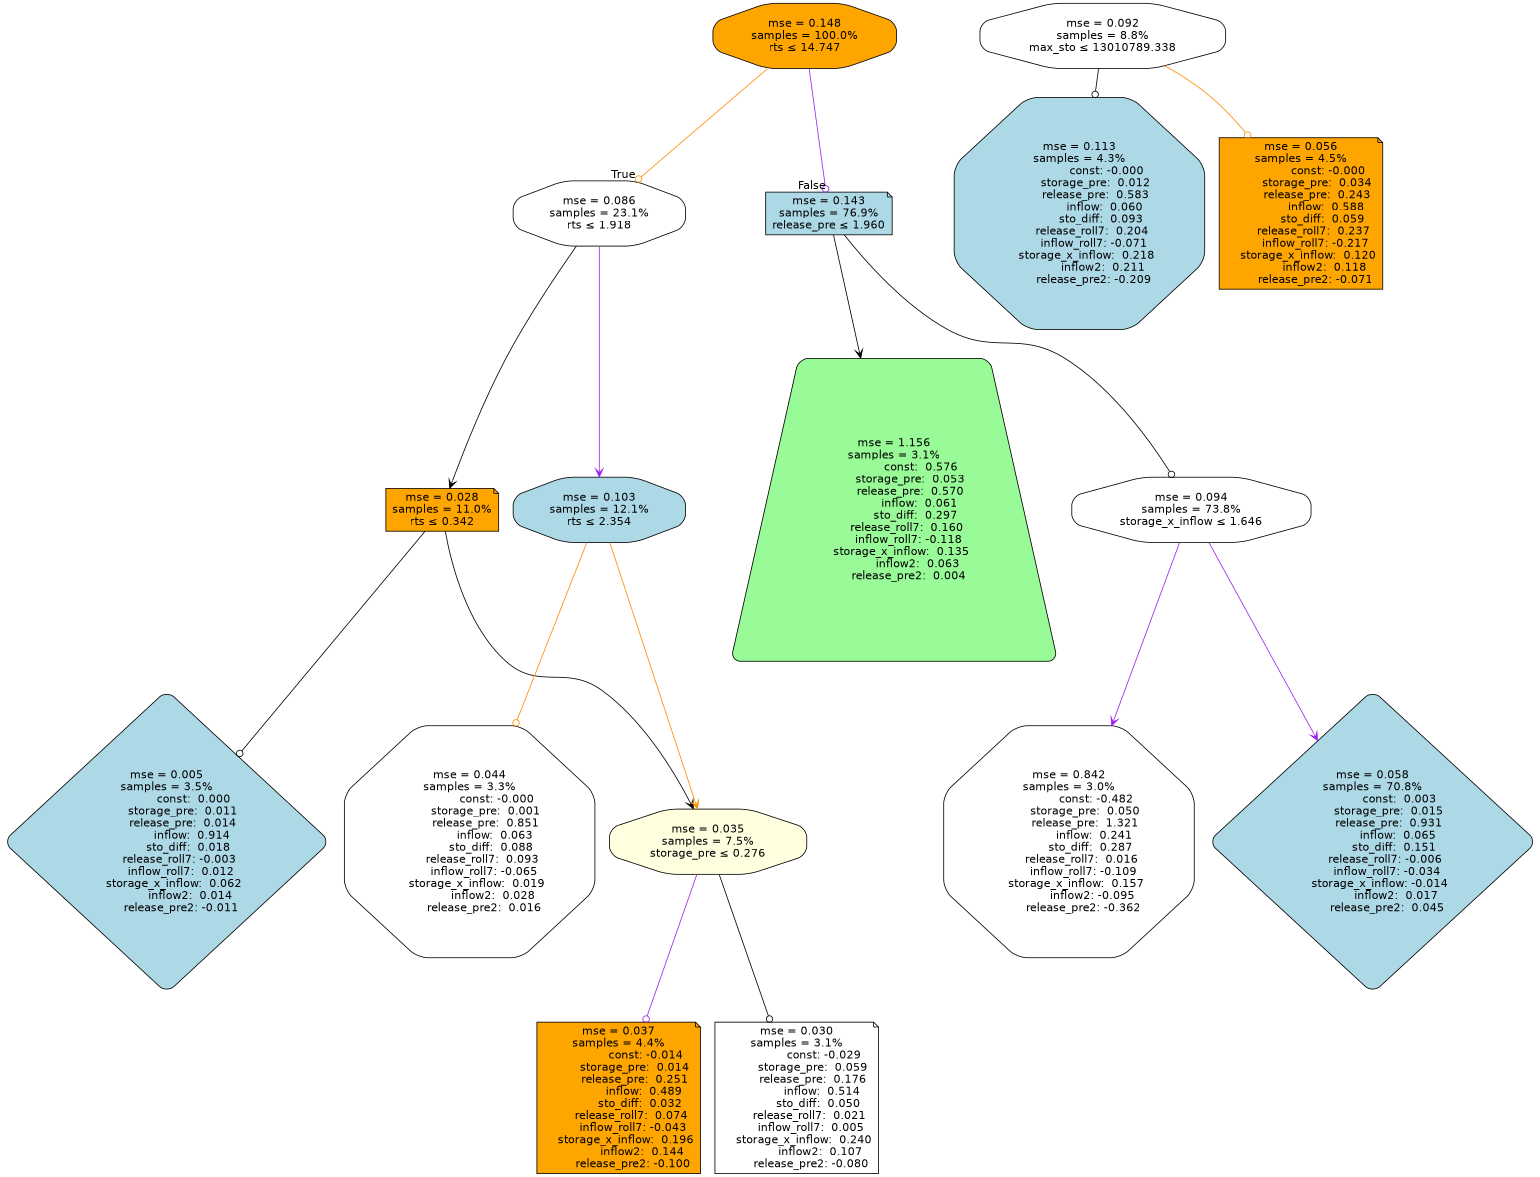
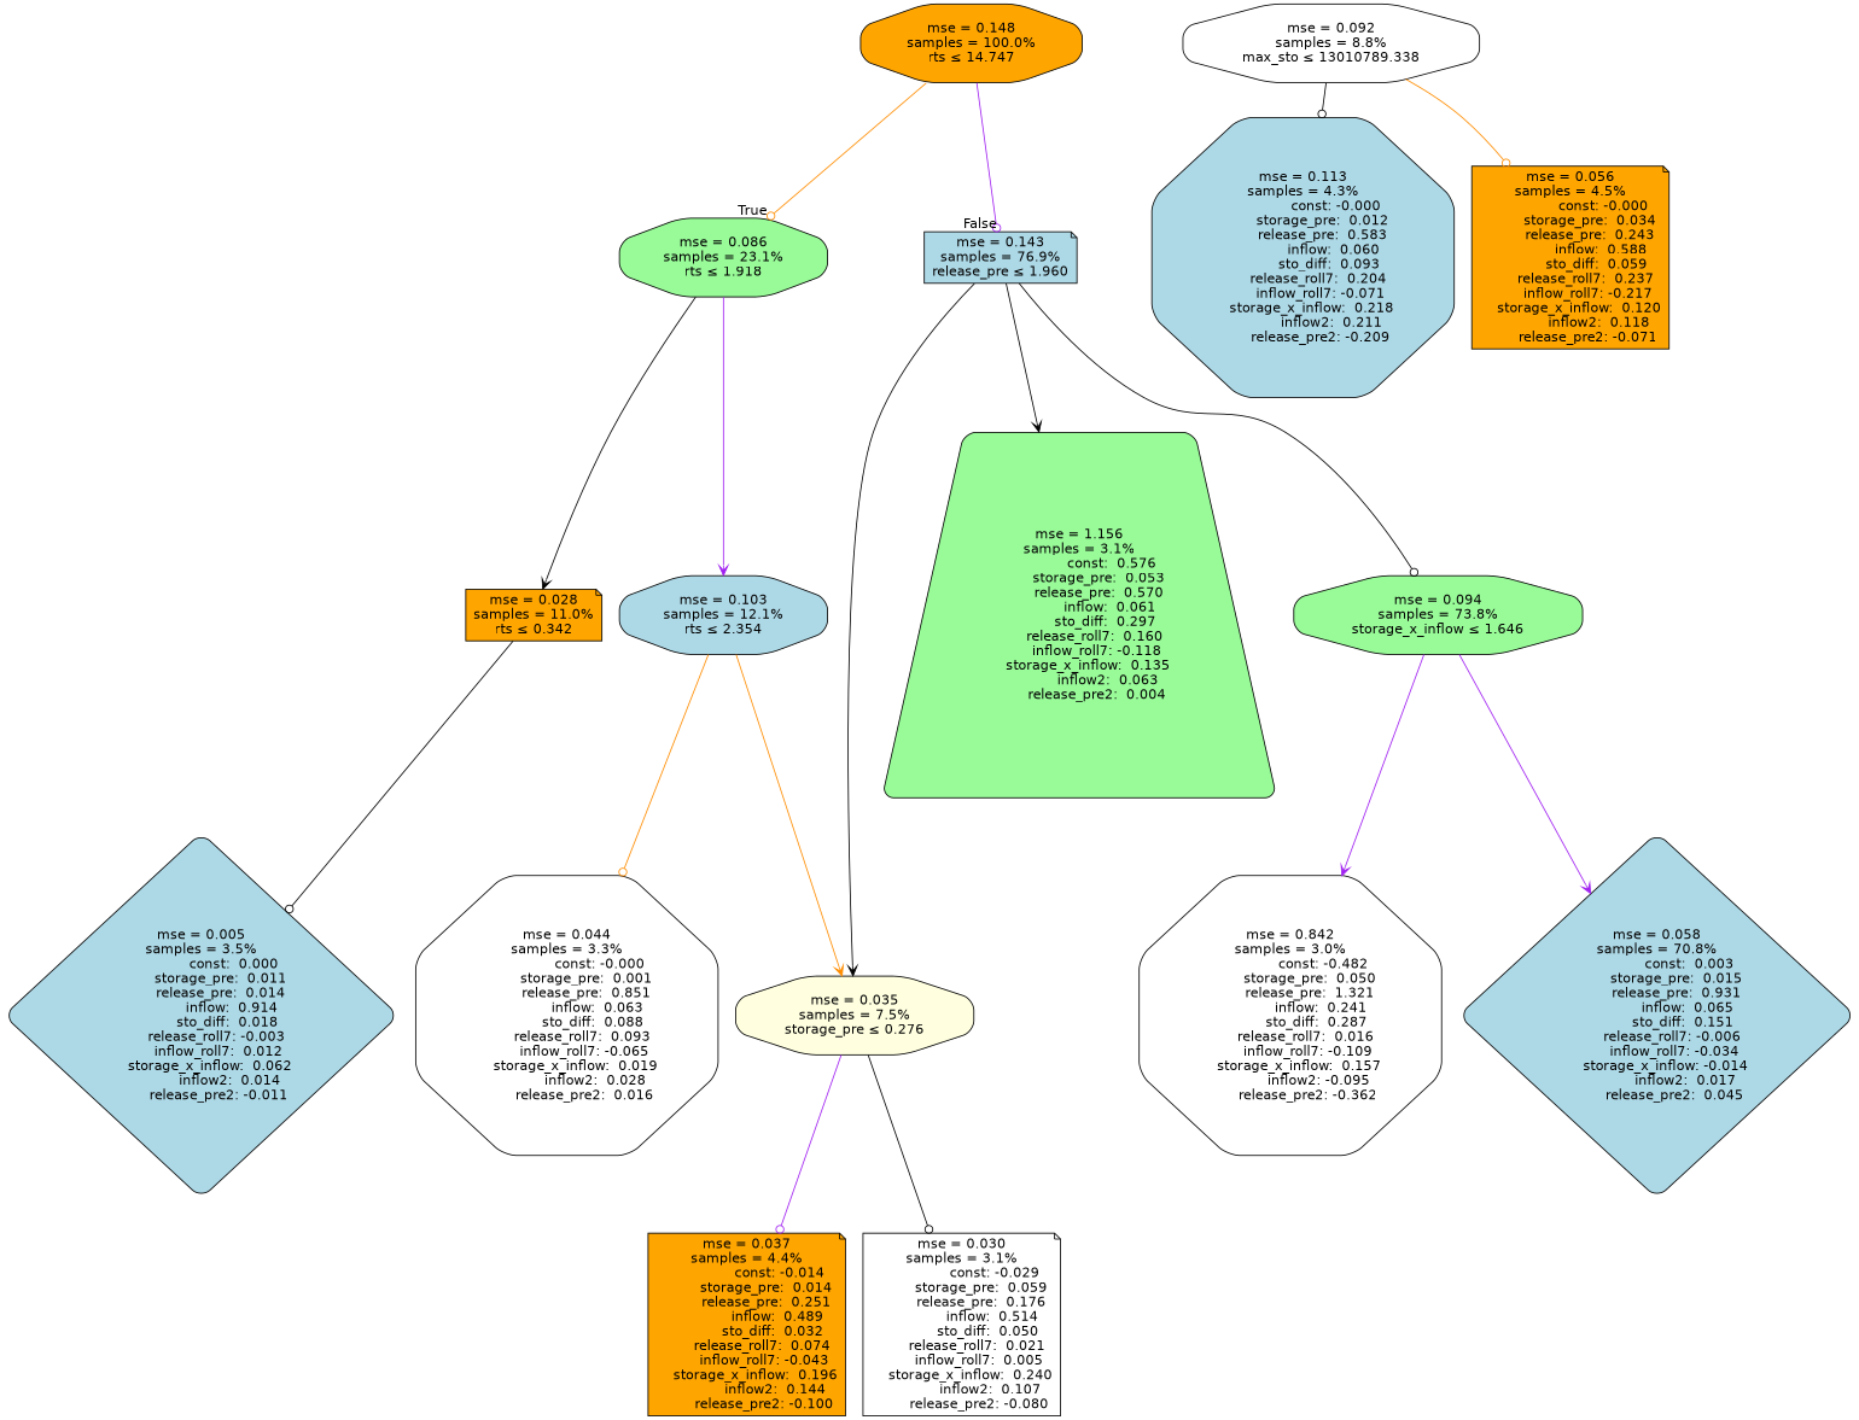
  digraph {
    node [color=black fillcolor=lightblue fontname=helvetica shape=octagon style="filled, rounded"]
    edge [arrowhead=odot color=black fontname=helvetica]
    n1 [fillcolor=orange label="mse = 0.148\nsamples = 100.0%\nrts &le; 14.747"]
-   n2 [fillcolor=white label="mse = 0.086\nsamples = 23.1%\nrts &le; 1.918"]
+   n2 [fillcolor=palegreen label="mse = 0.086\nsamples = 23.1%\nrts &le; 1.918"]
    n3 [label="mse = 0.143\nsamples = 76.9%\nrelease_pre &le; 1.960" shape=note]
    n4 [fillcolor=orange label="mse = 0.028\nsamples = 11.0%\nrts &le; 0.342" shape=note]
    n5 [label="mse = 0.103\nsamples = 12.1%\nrts &le; 2.354"]
-   n6 [fillcolor=white label="mse = 0.094\nsamples = 73.8%\nstorage_x_inflow &le; 1.646"]
+   n6 [fillcolor=palegreen label="mse = 0.094\nsamples = 73.8%\nstorage_x_inflow &le; 1.646"]
    n7 [fillcolor=palegreen label="mse = 1.156\nsamples = 3.1%\n               const:  0.576\n         storage_pre:  0.053\n         release_pre:  0.570\n              inflow:  0.061\n            sto_diff:  0.297\n       release_roll7:  0.160\n        inflow_roll7: -0.118\n    storage_x_inflow:  0.135\n             inflow2:  0.063\n        release_pre2:  0.004" shape=trapezium]
    n8 [label="mse = 0.005\nsamples = 3.5%\n               const:  0.000\n         storage_pre:  0.011\n         release_pre:  0.014\n              inflow:  0.914\n            sto_diff:  0.018\n       release_roll7: -0.003\n        inflow_roll7:  0.012\n    storage_x_inflow:  0.062\n             inflow2:  0.014\n        release_pre2: -0.011" shape=diamond]
    n9 [fillcolor=lightyellow label="mse = 0.035\nsamples = 7.5%\nstorage_pre &le; 0.276"]
    n10 [fillcolor=white label="mse = 0.044\nsamples = 3.3%\n               const: -0.000\n         storage_pre:  0.001\n         release_pre:  0.851\n              inflow:  0.063\n            sto_diff:  0.088\n       release_roll7:  0.093\n        inflow_roll7: -0.065\n    storage_x_inflow:  0.019\n             inflow2:  0.028\n        release_pre2:  0.016"]
    n11 [fillcolor=orange label="mse = 0.037\nsamples = 4.4%\n               const: -0.014\n         storage_pre:  0.014\n         release_pre:  0.251\n              inflow:  0.489\n            sto_diff:  0.032\n       release_roll7:  0.074\n        inflow_roll7: -0.043\n    storage_x_inflow:  0.196\n             inflow2:  0.144\n        release_pre2: -0.100" shape=note]
    n12 [fillcolor=white label="mse = 0.030\nsamples = 3.1%\n               const: -0.029\n         storage_pre:  0.059\n         release_pre:  0.176\n              inflow:  0.514\n            sto_diff:  0.050\n       release_roll7:  0.021\n        inflow_roll7:  0.005\n    storage_x_inflow:  0.240\n             inflow2:  0.107\n        release_pre2: -0.080" shape=note]
    n13 [fillcolor=white label="mse = 0.092\nsamples = 8.8%\nmax_sto &le; 13010789.338"]
    n14 [label="mse = 0.113\nsamples = 4.3%\n               const: -0.000\n         storage_pre:  0.012\n         release_pre:  0.583\n              inflow:  0.060\n            sto_diff:  0.093\n       release_roll7:  0.204\n        inflow_roll7: -0.071\n    storage_x_inflow:  0.218\n             inflow2:  0.211\n        release_pre2: -0.209"]
    n15 [fillcolor=orange label="mse = 0.056\nsamples = 4.5%\n               const: -0.000\n         storage_pre:  0.034\n         release_pre:  0.243\n              inflow:  0.588\n            sto_diff:  0.059\n       release_roll7:  0.237\n        inflow_roll7: -0.217\n    storage_x_inflow:  0.120\n             inflow2:  0.118\n        release_pre2: -0.071" shape=note]
    n16 [label="mse = 0.058\nsamples = 70.8%\n               const:  0.003\n         storage_pre:  0.015\n         release_pre:  0.931\n              inflow:  0.065\n            sto_diff:  0.151\n       release_roll7: -0.006\n        inflow_roll7: -0.034\n    storage_x_inflow: -0.014\n             inflow2:  0.017\n        release_pre2:  0.045" shape=diamond]
    n17 [fillcolor=white label="mse = 0.842\nsamples = 3.0%\n               const: -0.482\n         storage_pre:  0.050\n         release_pre:  1.321\n              inflow:  0.241\n            sto_diff:  0.287\n       release_roll7:  0.016\n        inflow_roll7: -0.109\n    storage_x_inflow:  0.157\n             inflow2: -0.095\n        release_pre2: -0.362"]
    n1 -> n2 [color=darkorange headlabel=True labelangle=45 labeldistance=2.5]
    n1 -> n3 [color=purple headlabel=False labelangle=-45 labeldistance=2.5]
    n2 -> n4 [arrowhead=vee]
    n2 -> n5 [arrowhead=vee color=purple]
    n3 -> n6
    n3 -> n7 [arrowhead=vee]
    n4 -> n8
-   n4 -> n9 [arrowhead=vee]
+   n3 -> n9 [arrowhead=vee]
    n5 -> n9 [arrowhead=vee color=darkorange]
    n5 -> n10 [color=darkorange]
    n6 -> n16 [arrowhead=vee color=purple]
    n6 -> n17 [arrowhead=vee color=purple]
    n9 -> n11 [color=purple]
    n9 -> n12
    n13 -> n14
    n13 -> n15 [color=darkorange]
  }
